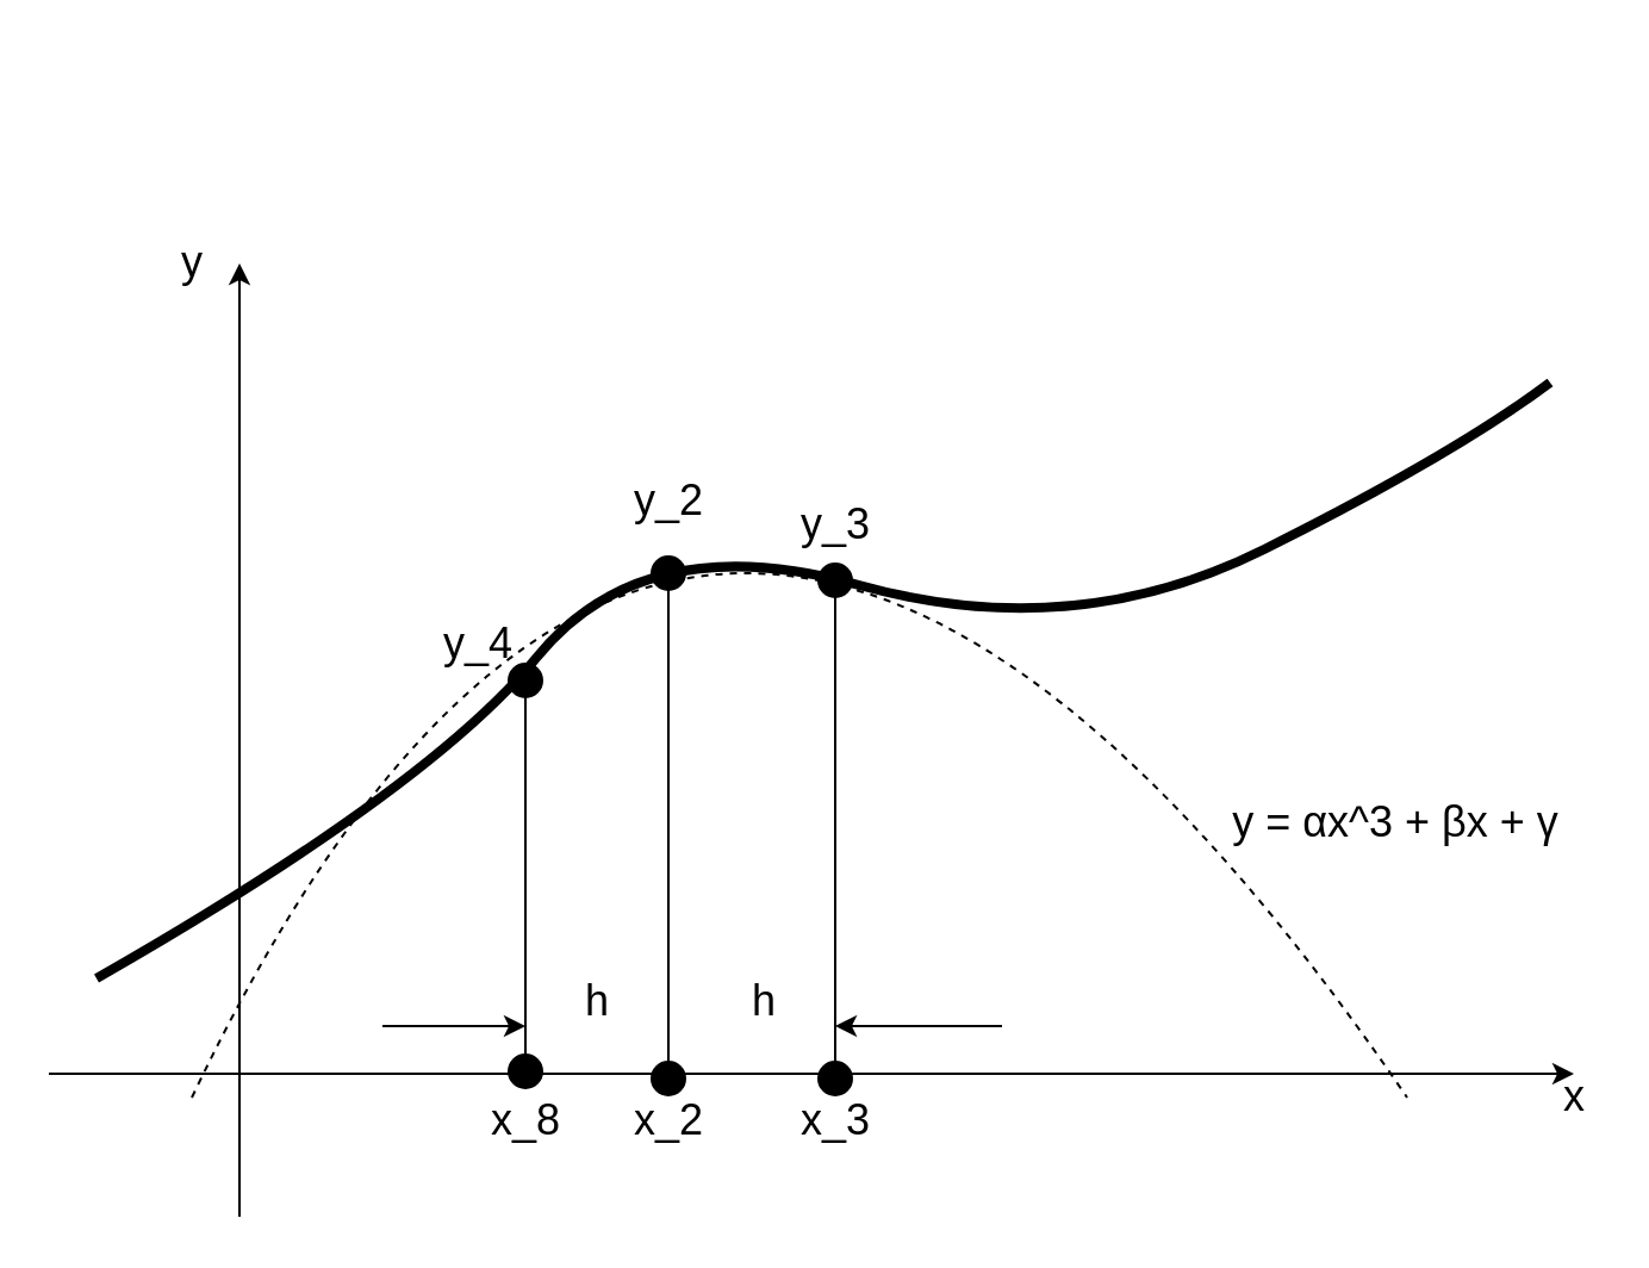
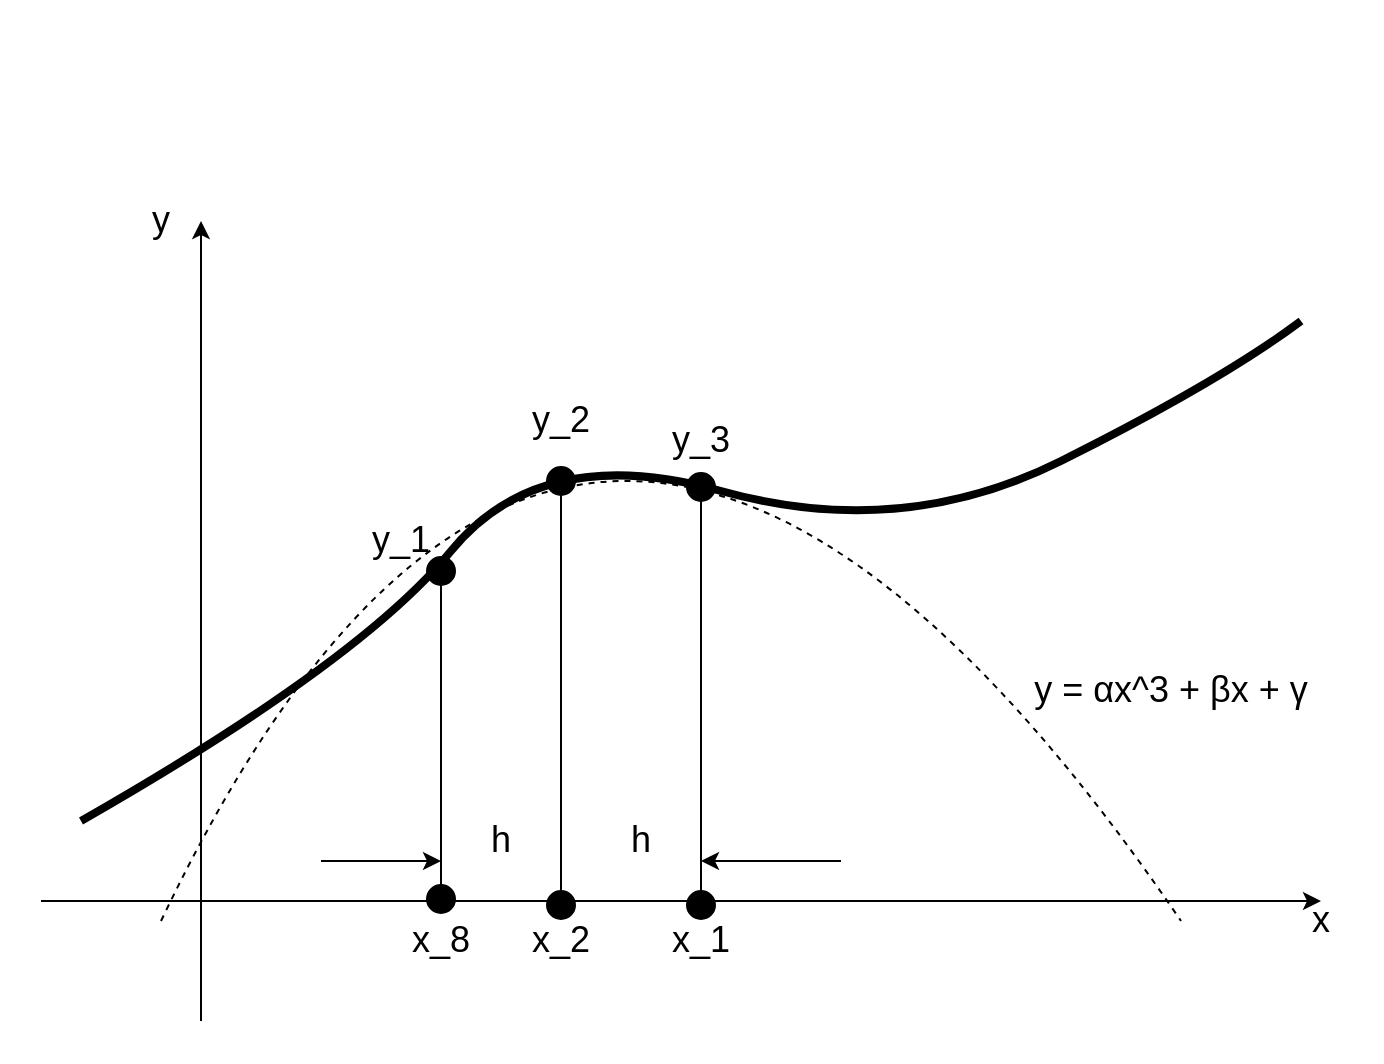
  <mxCell id="0" />
  <mxCell id="1" parent="0" />
  <mxCell id="2" value="" style="endArrow=classic;html=1;fontSize=18;" edge="1" parent="1"><mxGeometry width="50" height="50" relative="1" as="geometry"><mxPoint x="100" y="510" as="sourcePoint" /><mxPoint x="100" y="110" as="targetPoint" /></mxGeometry></mxCell>
  <mxCell id="3" value="" style="endArrow=classic;html=1;fontSize=18;" edge="1" parent="1"><mxGeometry width="50" height="50" relative="1" as="geometry"><mxPoint x="20" y="450" as="sourcePoint" /><mxPoint x="660" y="450" as="targetPoint" /></mxGeometry></mxCell>
  <mxCell id="4" value="x" style="text;html=1;align=center;verticalAlign=middle;resizable=0;points=[];autosize=1;fontSize=18;" vertex="1" parent="1"><mxGeometry x="650" y="445" width="20" height="30" as="geometry" /></mxCell>
  <mxCell id="5" value="y" style="text;html=1;align=center;verticalAlign=middle;resizable=0;points=[];autosize=1;fontSize=18;" vertex="1" parent="1"><mxGeometry x="70" y="95" width="20" height="30" as="geometry" /></mxCell>
  <mxCell id="6" value="" style="curved=1;endArrow=none;html=1;fontSize=18;endFill=0;strokeWidth=4;" edge="1" parent="1"><mxGeometry width="50" height="50" relative="1" as="geometry"><mxPoint x="40" y="410" as="sourcePoint" /><mxPoint x="650" y="160" as="targetPoint" /><Array as="points"><mxPoint x="180" y="330" /><mxPoint x="270" y="220" /><mxPoint x="450" y="270" /><mxPoint x="610" y="190" /></Array></mxGeometry></mxCell>
  <mxCell id="7" value="" style="endArrow=circle;html=1;fontSize=18;startArrow=circle;startFill=1;endFill=1;" edge="1" parent="1"><mxGeometry width="50" height="50" relative="1" as="geometry"><mxPoint x="220" y="457" as="sourcePoint" /><mxPoint x="220" y="277" as="targetPoint" /></mxGeometry></mxCell>
  <mxCell id="8" value="" style="endArrow=circle;html=1;fontSize=18;startArrow=circle;startFill=1;endFill=1;" edge="1" parent="1"><mxGeometry width="50" height="50" relative="1" as="geometry"><mxPoint x="280" y="460" as="sourcePoint" /><mxPoint x="280" y="232" as="targetPoint" /></mxGeometry></mxCell>
  <mxCell id="9" value="" style="endArrow=circle;html=1;fontSize=18;startArrow=circle;startFill=1;endFill=1;" edge="1" parent="1"><mxGeometry width="50" height="50" relative="1" as="geometry"><mxPoint x="350" y="460" as="sourcePoint" /><mxPoint x="350" y="235" as="targetPoint" /></mxGeometry></mxCell>
  <mxCell id="10" value="" style="curved=1;endArrow=none;html=1;fontSize=18;endFill=0;dashed=1;" edge="1" parent="1"><mxGeometry width="50" height="50" relative="1" as="geometry"><mxPoint x="80" y="460" as="sourcePoint" /><mxPoint x="590" y="460" as="targetPoint" /><Array as="points"><mxPoint x="290" y="20" /></Array></mxGeometry></mxCell>
  <mxCell id="11" value="y = αx^3 + βx + γ" style="text;html=1;align=center;verticalAlign=middle;resizable=0;points=[];autosize=1;fontSize=18;" vertex="1" parent="1"><mxGeometry x="510" y="330" width="150" height="30" as="geometry" /></mxCell>
  <mxCell id="12" value="" style="endArrow=classic;html=1;strokeWidth=1;fontSize=18;" edge="1" parent="1"><mxGeometry width="50" height="50" relative="1" as="geometry"><mxPoint x="160" y="430" as="sourcePoint" /><mxPoint x="220" y="430" as="targetPoint" /></mxGeometry></mxCell>
  <mxCell id="13" value="" style="endArrow=classic;html=1;strokeWidth=1;fontSize=18;" edge="1" parent="1"><mxGeometry width="50" height="50" relative="1" as="geometry"><mxPoint x="420" y="430" as="sourcePoint" /><mxPoint x="350" y="430" as="targetPoint" /></mxGeometry></mxCell>
  <mxCell id="14" value="h" style="text;html=1;align=center;verticalAlign=middle;resizable=0;points=[];autosize=1;fontSize=18;" vertex="1" parent="1"><mxGeometry x="235" y="405" width="30" height="30" as="geometry" /></mxCell>
  <mxCell id="15" value="h" style="text;html=1;align=center;verticalAlign=middle;resizable=0;points=[];autosize=1;fontSize=18;" vertex="1" parent="1"><mxGeometry x="305" y="405" width="30" height="30" as="geometry" /></mxCell>
  <mxCell id="16" value="x_8" style="text;html=1;align=center;verticalAlign=middle;resizable=0;points=[];autosize=1;fontSize=18;" vertex="1" parent="1"><mxGeometry x="200" y="455" width="40" height="30" as="geometry" /></mxCell>
  <mxCell id="17" value="x_2" style="text;html=1;align=center;verticalAlign=middle;resizable=0;points=[];autosize=1;fontSize=18;" vertex="1" parent="1"><mxGeometry x="260" y="455" width="40" height="30" as="geometry" /></mxCell>
- <mxCell id="18" value="x_3" style="text;html=1;align=center;verticalAlign=middle;resizable=0;points=[];autosize=1;fontSize=18;" vertex="1" parent="1"><mxGeometry x="330" y="455" width="40" height="30" as="geometry" /></mxCell>
- <mxCell id="19" value="y_4" style="text;html=1;align=center;verticalAlign=middle;resizable=0;points=[];autosize=1;fontSize=18;" vertex="1" parent="1"><mxGeometry x="180" y="255" width="40" height="30" as="geometry" /></mxCell>
+ <mxCell id="18" value="x_1" style="text;html=1;align=center;verticalAlign=middle;resizable=0;points=[];autosize=1;fontSize=18;" vertex="1" parent="1"><mxGeometry x="330" y="455" width="40" height="30" as="geometry" /></mxCell>
+ <mxCell id="19" value="y_1" style="text;html=1;align=center;verticalAlign=middle;resizable=0;points=[];autosize=1;fontSize=18;" vertex="1" parent="1"><mxGeometry x="180" y="255" width="40" height="30" as="geometry" /></mxCell>
  <mxCell id="20" value="y_2" style="text;html=1;align=center;verticalAlign=middle;resizable=0;points=[];autosize=1;fontSize=18;" vertex="1" parent="1"><mxGeometry x="260" y="195" width="40" height="30" as="geometry" /></mxCell>
  <mxCell id="21" value="y_3" style="text;html=1;align=center;verticalAlign=middle;resizable=0;points=[];autosize=1;fontSize=18;" vertex="1" parent="1"><mxGeometry x="330" y="205" width="40" height="30" as="geometry" /></mxCell>
